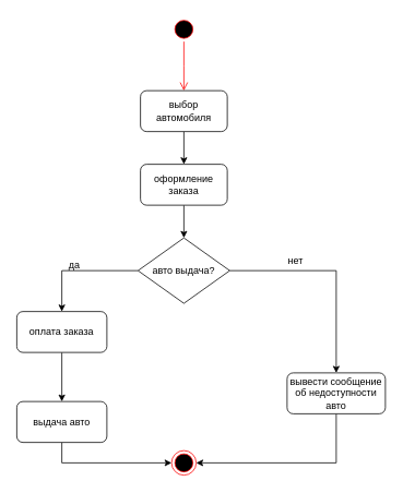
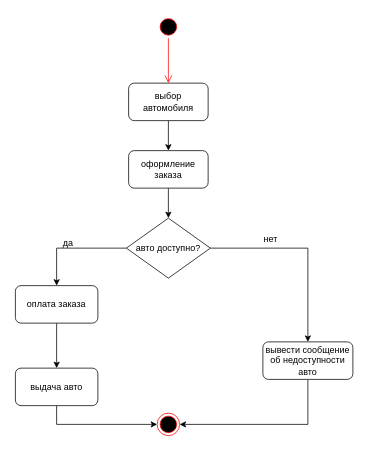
  <mxCell id="0" />
  <mxCell id="1" parent="0" />
  <mxCell id="2" value="" style="ellipse;html=1;shape=startState;fillColor=#000000;strokeColor=#ff0000;" vertex="1" parent="1"><mxGeometry x="209" y="20" width="30" height="30" as="geometry" /></mxCell>
  <mxCell id="3" value="" style="edgeStyle=orthogonalEdgeStyle;html=1;verticalAlign=bottom;endArrow=open;endSize=8;strokeColor=#ff0000;rounded=0;" edge="1" source="2" parent="1"><mxGeometry relative="1" as="geometry"><mxPoint x="224" y="110" as="targetPoint" /></mxGeometry></mxCell>
  <mxCell id="4" style="edgeStyle=orthogonalEdgeStyle;rounded=0;orthogonalLoop=1;jettySize=auto;html=1;exitX=0.5;exitY=1;exitDx=0;exitDy=0;entryX=0.5;entryY=0;entryDx=0;entryDy=0;" edge="1" parent="1" source="5" target="7"><mxGeometry relative="1" as="geometry" /></mxCell>
  <mxCell id="5" value="выбор автомобиля" style="rounded=1;whiteSpace=wrap;html=1;" vertex="1" parent="1"><mxGeometry x="171" y="110" width="106" height="50" as="geometry" /></mxCell>
  <mxCell id="6" style="edgeStyle=orthogonalEdgeStyle;rounded=0;orthogonalLoop=1;jettySize=auto;html=1;exitX=0.5;exitY=1;exitDx=0;exitDy=0;entryX=0.5;entryY=0;entryDx=0;entryDy=0;" edge="1" parent="1" source="7" target="10"><mxGeometry relative="1" as="geometry" /></mxCell>
  <mxCell id="7" value="оформление заказа" style="rounded=1;whiteSpace=wrap;html=1;" vertex="1" parent="1"><mxGeometry x="171" y="200" width="106" height="50" as="geometry" /></mxCell>
  <mxCell id="8" style="edgeStyle=orthogonalEdgeStyle;rounded=0;orthogonalLoop=1;jettySize=auto;html=1;exitX=1;exitY=0.5;exitDx=0;exitDy=0;entryX=0.5;entryY=0;entryDx=0;entryDy=0;" edge="1" parent="1" source="10" target="12"><mxGeometry relative="1" as="geometry"><mxPoint x="410" y="330" as="targetPoint" /></mxGeometry></mxCell>
  <mxCell id="9" style="edgeStyle=orthogonalEdgeStyle;rounded=0;orthogonalLoop=1;jettySize=auto;html=1;exitX=0;exitY=0.5;exitDx=0;exitDy=0;entryX=0.5;entryY=0;entryDx=0;entryDy=0;" edge="1" parent="1" source="10" target="16"><mxGeometry relative="1" as="geometry" /></mxCell>
- <mxCell id="10" value="авто выдача?" style="rhombus;whiteSpace=wrap;html=1;" vertex="1" parent="1"><mxGeometry x="168" y="290" width="112" height="80" as="geometry" /></mxCell>
+ <mxCell id="10" value="авто доступно?" style="rhombus;whiteSpace=wrap;html=1;" vertex="1" parent="1"><mxGeometry x="168" y="290" width="112" height="80" as="geometry" /></mxCell>
  <mxCell id="11" style="edgeStyle=orthogonalEdgeStyle;rounded=0;orthogonalLoop=1;jettySize=auto;html=1;exitX=0.5;exitY=1;exitDx=0;exitDy=0;entryX=1;entryY=0.5;entryDx=0;entryDy=0;" edge="1" parent="1" source="12" target="14"><mxGeometry relative="1" as="geometry" /></mxCell>
  <mxCell id="12" value="вывести сообщение об недоступности авто" style="rounded=1;whiteSpace=wrap;html=1;" vertex="1" parent="1"><mxGeometry x="350" y="455" width="120" height="50" as="geometry" /></mxCell>
  <mxCell id="13" value="нет" style="text;html=1;align=center;verticalAlign=middle;resizable=0;points=[];autosize=1;strokeColor=none;fillColor=none;" vertex="1" parent="1"><mxGeometry x="340" y="303" width="40" height="30" as="geometry" /></mxCell>
  <mxCell id="14" value="" style="ellipse;html=1;shape=endState;fillColor=#000000;strokeColor=#ff0000;" vertex="1" parent="1"><mxGeometry x="209" y="550" width="30" height="30" as="geometry" /></mxCell>
  <mxCell id="15" style="edgeStyle=orthogonalEdgeStyle;rounded=0;orthogonalLoop=1;jettySize=auto;html=1;exitX=0.5;exitY=1;exitDx=0;exitDy=0;entryX=0.5;entryY=0;entryDx=0;entryDy=0;" edge="1" parent="1" source="16" target="19"><mxGeometry relative="1" as="geometry" /></mxCell>
  <mxCell id="16" value="оплата заказа" style="rounded=1;whiteSpace=wrap;html=1;" vertex="1" parent="1"><mxGeometry x="20" y="380" width="110" height="50" as="geometry" /></mxCell>
  <mxCell id="17" value="да" style="text;html=1;align=center;verticalAlign=middle;resizable=0;points=[];autosize=1;strokeColor=none;fillColor=none;" vertex="1" parent="1"><mxGeometry x="70" y="308" width="40" height="30" as="geometry" /></mxCell>
  <mxCell id="18" style="edgeStyle=orthogonalEdgeStyle;rounded=0;orthogonalLoop=1;jettySize=auto;html=1;exitX=0.5;exitY=1;exitDx=0;exitDy=0;entryX=0;entryY=0.5;entryDx=0;entryDy=0;" edge="1" parent="1" source="19" target="14"><mxGeometry relative="1" as="geometry" /></mxCell>
  <mxCell id="19" value="выдача авто" style="rounded=1;whiteSpace=wrap;html=1;" vertex="1" parent="1"><mxGeometry x="20" y="490" width="110" height="50" as="geometry" /></mxCell>
